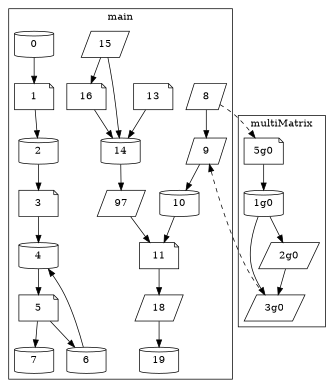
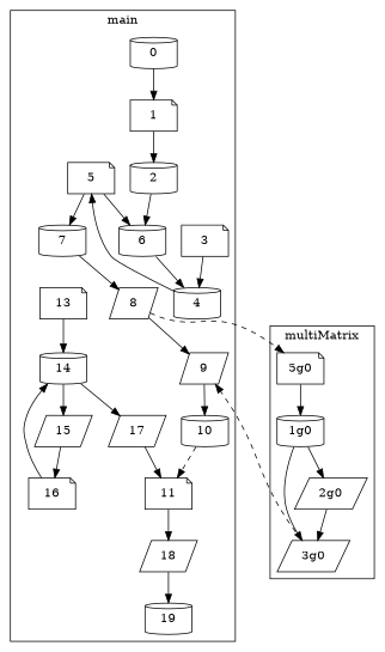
  digraph {
    node [shape=cylinder]
    19
    0
    1 [shape=note]
    2
    3 [shape=note]
    4
    5 [shape=note]
    7
    6
    8 [shape=parallelogram]
    9 [shape=parallelogram]
    10
    11 [shape=note]
    18 [shape=parallelogram]
    13 [shape=note]
    14
    15 [shape=parallelogram]
-   17 [shape=parallelogram label=97]
+   17 [shape=parallelogram]
    16 [shape=note]
    "3g0" [shape=parallelogram]
    n21 [label="5g0" shape=note]
    "1g0"
    "2g0" [shape=parallelogram]
    subgraph cluster_1 {
      color=black
      label=main
      19
      0
      1
      2
      3
      4
      5
      7
      6
      8
      9
      10
      11
      18
      13
      14
      15
      17
      16
    }
    subgraph cluster_2 {
      color=black
      label=multiMatrix
      "3g0"
      n21
      "1g0"
      "2g0"
    }
    0 -> 1
    1 -> 2
-   2 -> 3
+   2 -> 6
    3 -> 4
    4 -> 5
    5 -> 7
    5 -> 6
+   7 -> 8
    6 -> 4
    8 -> 9
    8 -> n21 [style=dashed]
    9 -> 10
-   10 -> 11
+   10 -> 11 [style=dashed]
    11 -> 18
    18 -> 19
    13 -> 14
-   15 -> 14
+   14 -> 15
    14 -> 17
    15 -> 16
    17 -> 11
    16 -> 14
    "3g0" -> 9 [style=dashed]
    n21 -> "1g0"
    "1g0" -> "3g0"
    "1g0" -> "2g0"
    "2g0" -> "3g0"
  }
